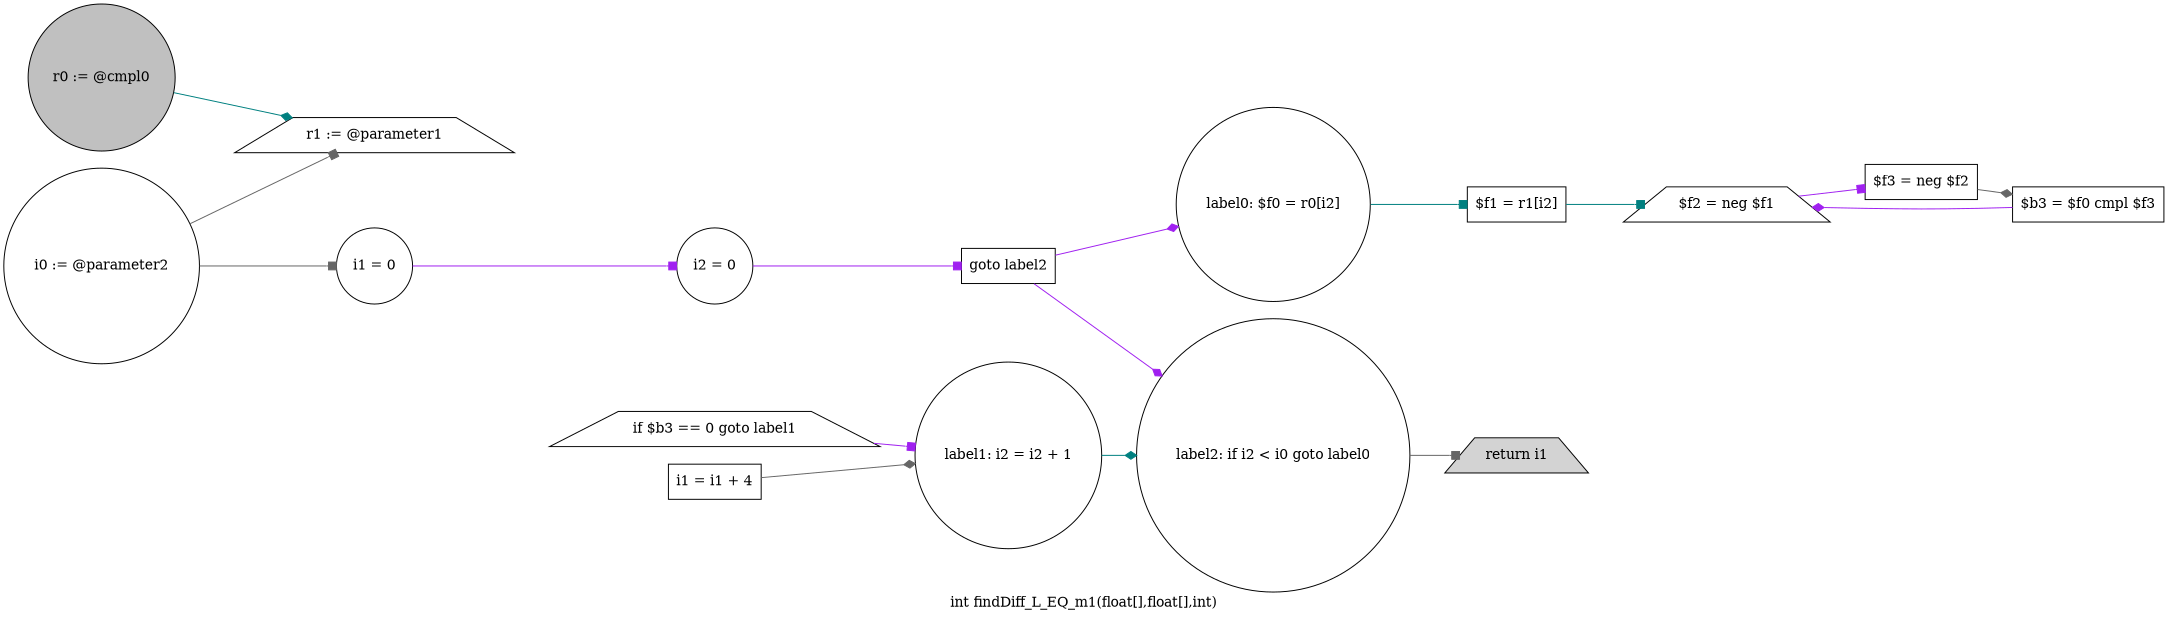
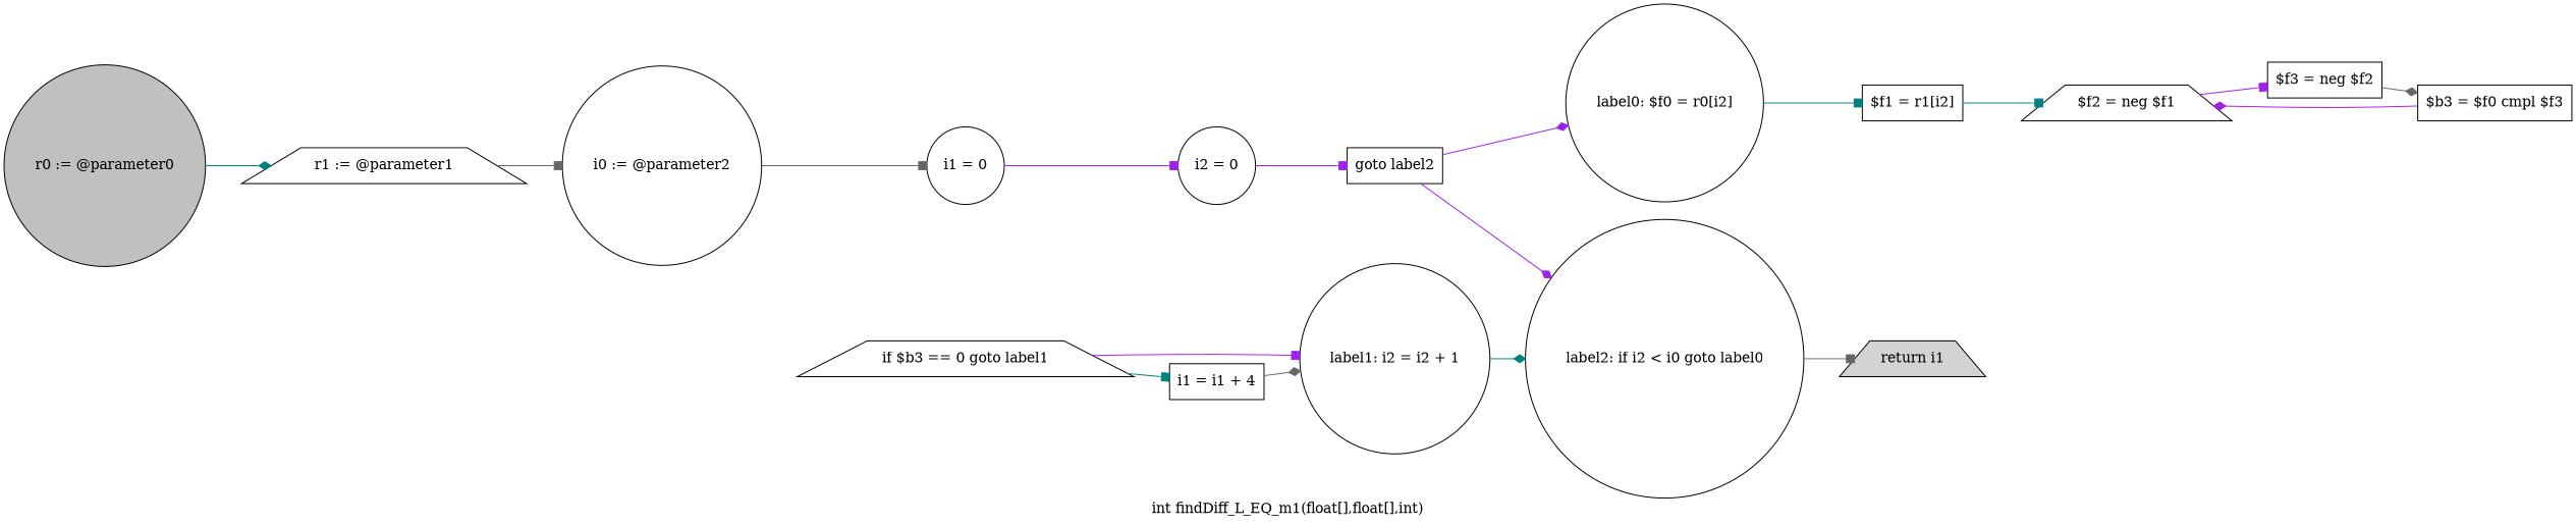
  digraph {
    label="int findDiff_L_EQ_m1(float[],float[],int)"
    rankdir=LR
    node [shape=circle]
    edge [arrowhead=box color=purple]
-   n1 [fillcolor=gray label="r0 := @cmpl0" style=filled]
+   n1 [fillcolor=gray label="r0 := @parameter0" style=filled]
    n2 [label="r1 := @parameter1" shape=trapezium]
    n3 [label="i0 := @parameter2"]
    n4 [label="i1 = 0"]
    n5 [label="i2 = 0"]
    n6 [label="goto label2" shape=box]
    n7 [label="label2: if i2 < i0 goto label0"]
    n8 [label="label0: $f0 = r0[i2]"]
    n9 [fillcolor=lightgray label="return i1" shape=trapezium style=filled]
    n10 [label="$f1 = r1[i2]" shape=box]
    n11 [label="$f2 = neg $f1" shape=trapezium]
    n12 [label="$f3 = neg $f2" shape=box]
    n13 [label="$b3 = $f0 cmpl $f3" shape=box]
    n14 [label="if $b3 == 0 goto label1" shape=trapezium]
    n15 [label="i1 = i1 + 4" shape=box]
    n16 [label="label1: i2 = i2 + 1"]
    n1 -> n2 [arrowhead=diamond color=teal]
-   n3 -> n2 [color=gray40]
+   n2 -> n3 [color=gray40]
    n3 -> n4 [color=gray40]
    n4 -> n5
    n5 -> n6
    n6 -> n7 [arrowhead=diamond]
    n6 -> n8 [arrowhead=diamond]
    n7 -> n9 [color=gray40]
    n8 -> n10 [color=teal]
    n10 -> n11 [color=teal]
    n11 -> n12
    n12 -> n13 [arrowhead=diamond color=gray40]
    n13 -> n11 [arrowhead=diamond]
+   n14 -> n15 [color=teal]
    n14 -> n16
    n15 -> n16 [arrowhead=diamond color=gray40]
    n16 -> n7 [arrowhead=diamond color=teal]
  }
